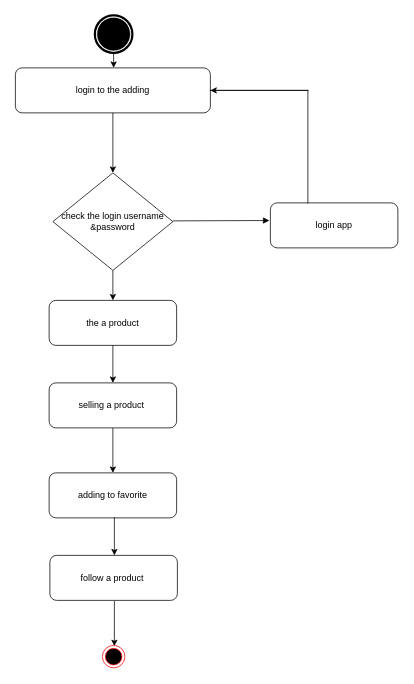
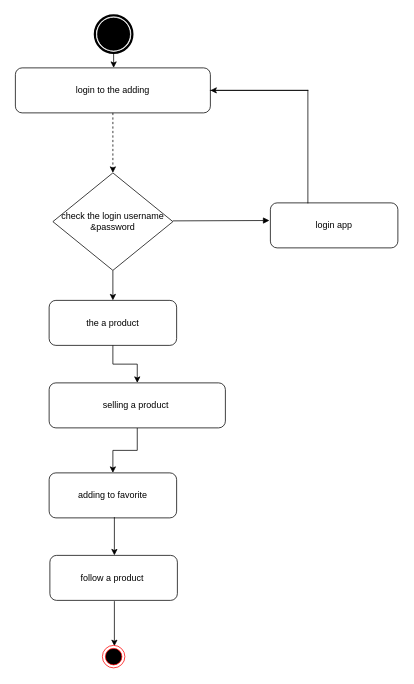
  <mxCell id="0" />
  <mxCell id="1" parent="0" />
  <mxCell id="2" value="login to the adding" style="rounded=1;whiteSpace=wrap;html=1;" parent="1" vertex="1"><mxGeometry x="20" y="90" width="260" height="60" as="geometry" /></mxCell>
  <mxCell id="3" value="" style="edgeStyle=orthogonalEdgeStyle;rounded=0;orthogonalLoop=1;jettySize=auto;html=1;" parent="1" source="4" target="5" edge="1"><mxGeometry relative="1" as="geometry" /></mxCell>
  <mxCell id="4" value="check the login username&lt;br&gt;&amp;amp;password" style="rhombus;whiteSpace=wrap;html=1;" parent="1" vertex="1"><mxGeometry x="70" y="230" width="160" height="130" as="geometry" /></mxCell>
  <mxCell id="5" value="the a product" style="rounded=1;whiteSpace=wrap;html=1;" parent="1" vertex="1"><mxGeometry x="65" y="400" width="170" height="60" as="geometry" /></mxCell>
  <mxCell id="6" value="" style="edgeStyle=orthogonalEdgeStyle;rounded=0;orthogonalLoop=1;jettySize=auto;html=1;" parent="1" source="7" target="8" edge="1"><mxGeometry relative="1" as="geometry" /></mxCell>
- <mxCell id="7" value="selling a product&amp;nbsp;" style="rounded=1;whiteSpace=wrap;html=1;" parent="1" vertex="1"><mxGeometry x="65" y="510" width="170" height="60" as="geometry" /></mxCell>
+ <mxCell id="7" value="selling a product&amp;nbsp;" style="rounded=1;whiteSpace=wrap;html=1;" parent="1" vertex="1"><mxGeometry x="65" y="510" width="235" height="60" as="geometry" /></mxCell>
  <mxCell id="8" value="adding to favorite" style="rounded=1;whiteSpace=wrap;html=1;" parent="1" vertex="1"><mxGeometry x="65" y="630" width="170" height="60" as="geometry" /></mxCell>
  <mxCell id="9" value="follow a product&amp;nbsp;" style="rounded=1;whiteSpace=wrap;html=1;" parent="1" vertex="1"><mxGeometry x="66" y="740" width="170" height="60" as="geometry" /></mxCell>
  <mxCell id="10" value="login app" style="rounded=1;whiteSpace=wrap;html=1;" parent="1" vertex="1"><mxGeometry x="360" y="270" width="170" height="60" as="geometry" /></mxCell>
  <mxCell id="11" value="" style="shape=partialRectangle;whiteSpace=wrap;html=1;bottom=0;right=0;fillColor=none;rotation=90;" parent="1" vertex="1"><mxGeometry x="270" y="130" width="150" height="130" as="geometry" /></mxCell>
  <mxCell id="12" value="" style="endArrow=classic;html=1;entryX=0;entryY=1;entryDx=0;entryDy=0;exitX=0;exitY=0;exitDx=0;exitDy=0;" parent="1" source="11" target="11" edge="1"><mxGeometry width="50" height="50" relative="1" as="geometry"><mxPoint x="310" y="118.5" as="sourcePoint" /><mxPoint x="360" y="68.5" as="targetPoint" /></mxGeometry></mxCell>
- <mxCell id="13" value="" style="endArrow=classic;html=1;entryX=0.5;entryY=0;entryDx=0;entryDy=0;exitX=0.5;exitY=1;exitDx=0;exitDy=0;" parent="1" source="2" target="4" edge="1"><mxGeometry width="50" height="50" relative="1" as="geometry"><mxPoint x="195" y="180" as="sourcePoint" /><mxPoint x="65" y="180" as="targetPoint" /></mxGeometry></mxCell>
+ <mxCell id="13" value="" style="endArrow=classic;html=1;entryX=0.5;entryY=0;entryDx=0;entryDy=0;exitX=0.5;exitY=1;exitDx=0;exitDy=0;dashed=1;" parent="1" source="2" target="4" edge="1"><mxGeometry width="50" height="50" relative="1" as="geometry"><mxPoint x="195" y="180" as="sourcePoint" /><mxPoint x="65" y="180" as="targetPoint" /></mxGeometry></mxCell>
  <mxCell id="14" value="" style="edgeStyle=orthogonalEdgeStyle;rounded=0;orthogonalLoop=1;jettySize=auto;html=1;exitX=0.5;exitY=1;exitDx=0;exitDy=0;entryX=0.5;entryY=0;entryDx=0;entryDy=0;" parent="1" source="5" target="7" edge="1"><mxGeometry relative="1" as="geometry"><mxPoint x="170" y="530" as="sourcePoint" /><mxPoint x="270" y="470" as="targetPoint" /></mxGeometry></mxCell>
  <mxCell id="15" value="" style="edgeStyle=orthogonalEdgeStyle;rounded=0;orthogonalLoop=1;jettySize=auto;html=1;" parent="1" edge="1"><mxGeometry relative="1" as="geometry"><mxPoint x="152" y="689" as="sourcePoint" /><mxPoint x="152" y="740" as="targetPoint" /></mxGeometry></mxCell>
  <mxCell id="16" value="&lt;span style=&quot;color: rgba(0 , 0 , 0 , 0) ; font-family: monospace ; font-size: 0px&quot;&gt;%3CmxGraphModel%3E%3Croot%3E%3CmxCell%20id%3D%220%22%2F%3E%3CmxCell%20id%3D%221%22%20parent%3D%220%22%2F%3E%3CmxCell%20id%3D%222%22%20value%3D%22%22%20style%3D%22edgeStyle%3DorthogonalEdgeStyle%3Brounded%3D0%3BorthogonalLoop%3D1%3BjettySize%3Dauto%3Bhtml%3D1%3B%22%20edge%3D%221%22%20parent%3D%221%22%3E%3CmxGeometry%20relative%3D%221%22%20as%3D%22geometry%22%3E%3CmxPoint%20x%3D%22380%22%20y%3D%22560%22%20as%3D%22sourcePoint%22%2F%3E%3CmxPoint%20x%3D%22380%22%20y%3D%22620%22%20as%3D%22targetPoint%22%2F%3E%3C%2FmxGeometry%3E%3C%2FmxCell%3E%3C%2Froot%3E%3C%2FmxGraphModel%3E&lt;/span&gt;" style="text;html=1;resizable=0;points=[];autosize=1;align=left;verticalAlign=top;spacingTop=-4;" parent="1" vertex="1"><mxGeometry x="432" y="785" width="20" height="20" as="geometry" /></mxCell>
  <mxCell id="17" value="" style="edgeStyle=orthogonalEdgeStyle;rounded=0;orthogonalLoop=1;jettySize=auto;html=1;" parent="1" edge="1"><mxGeometry relative="1" as="geometry"><mxPoint x="152" y="801" as="sourcePoint" /><mxPoint x="152" y="861" as="targetPoint" /></mxGeometry></mxCell>
  <mxCell id="18" value="" style="shape=mxgraph.bpmn.shape;html=1;verticalLabelPosition=bottom;labelBackgroundColor=#ffffff;verticalAlign=top;align=center;perimeter=ellipsePerimeter;outlineConnect=0;outline=end;symbol=terminate;" parent="1" vertex="1"><mxGeometry x="126" y="20" width="50" height="50" as="geometry" /></mxCell>
  <mxCell id="19" value="" style="endArrow=block;endFill=1;endSize=6;html=1;entryX=0.028;entryY=0.392;entryDx=0;entryDy=0;entryPerimeter=0;" parent="1" edge="1"><mxGeometry width="100" relative="1" as="geometry"><mxPoint x="230" y="294" as="sourcePoint" /><mxPoint x="358.76" y="293.52" as="targetPoint" /></mxGeometry></mxCell>
  <mxCell id="20" value="" style="ellipse;html=1;shape=endState;fillColor=#000000;strokeColor=#ff0000;" vertex="1" parent="1"><mxGeometry x="136" y="860" width="30" height="30" as="geometry" /></mxCell>
  <mxCell id="21" value="" style="endArrow=classic;html=1;exitX=0.5;exitY=1;exitDx=0;exitDy=0;" edge="1" parent="1"><mxGeometry width="50" height="50" relative="1" as="geometry"><mxPoint x="151" y="70" as="sourcePoint" /><mxPoint x="151" y="90" as="targetPoint" /></mxGeometry></mxCell>
